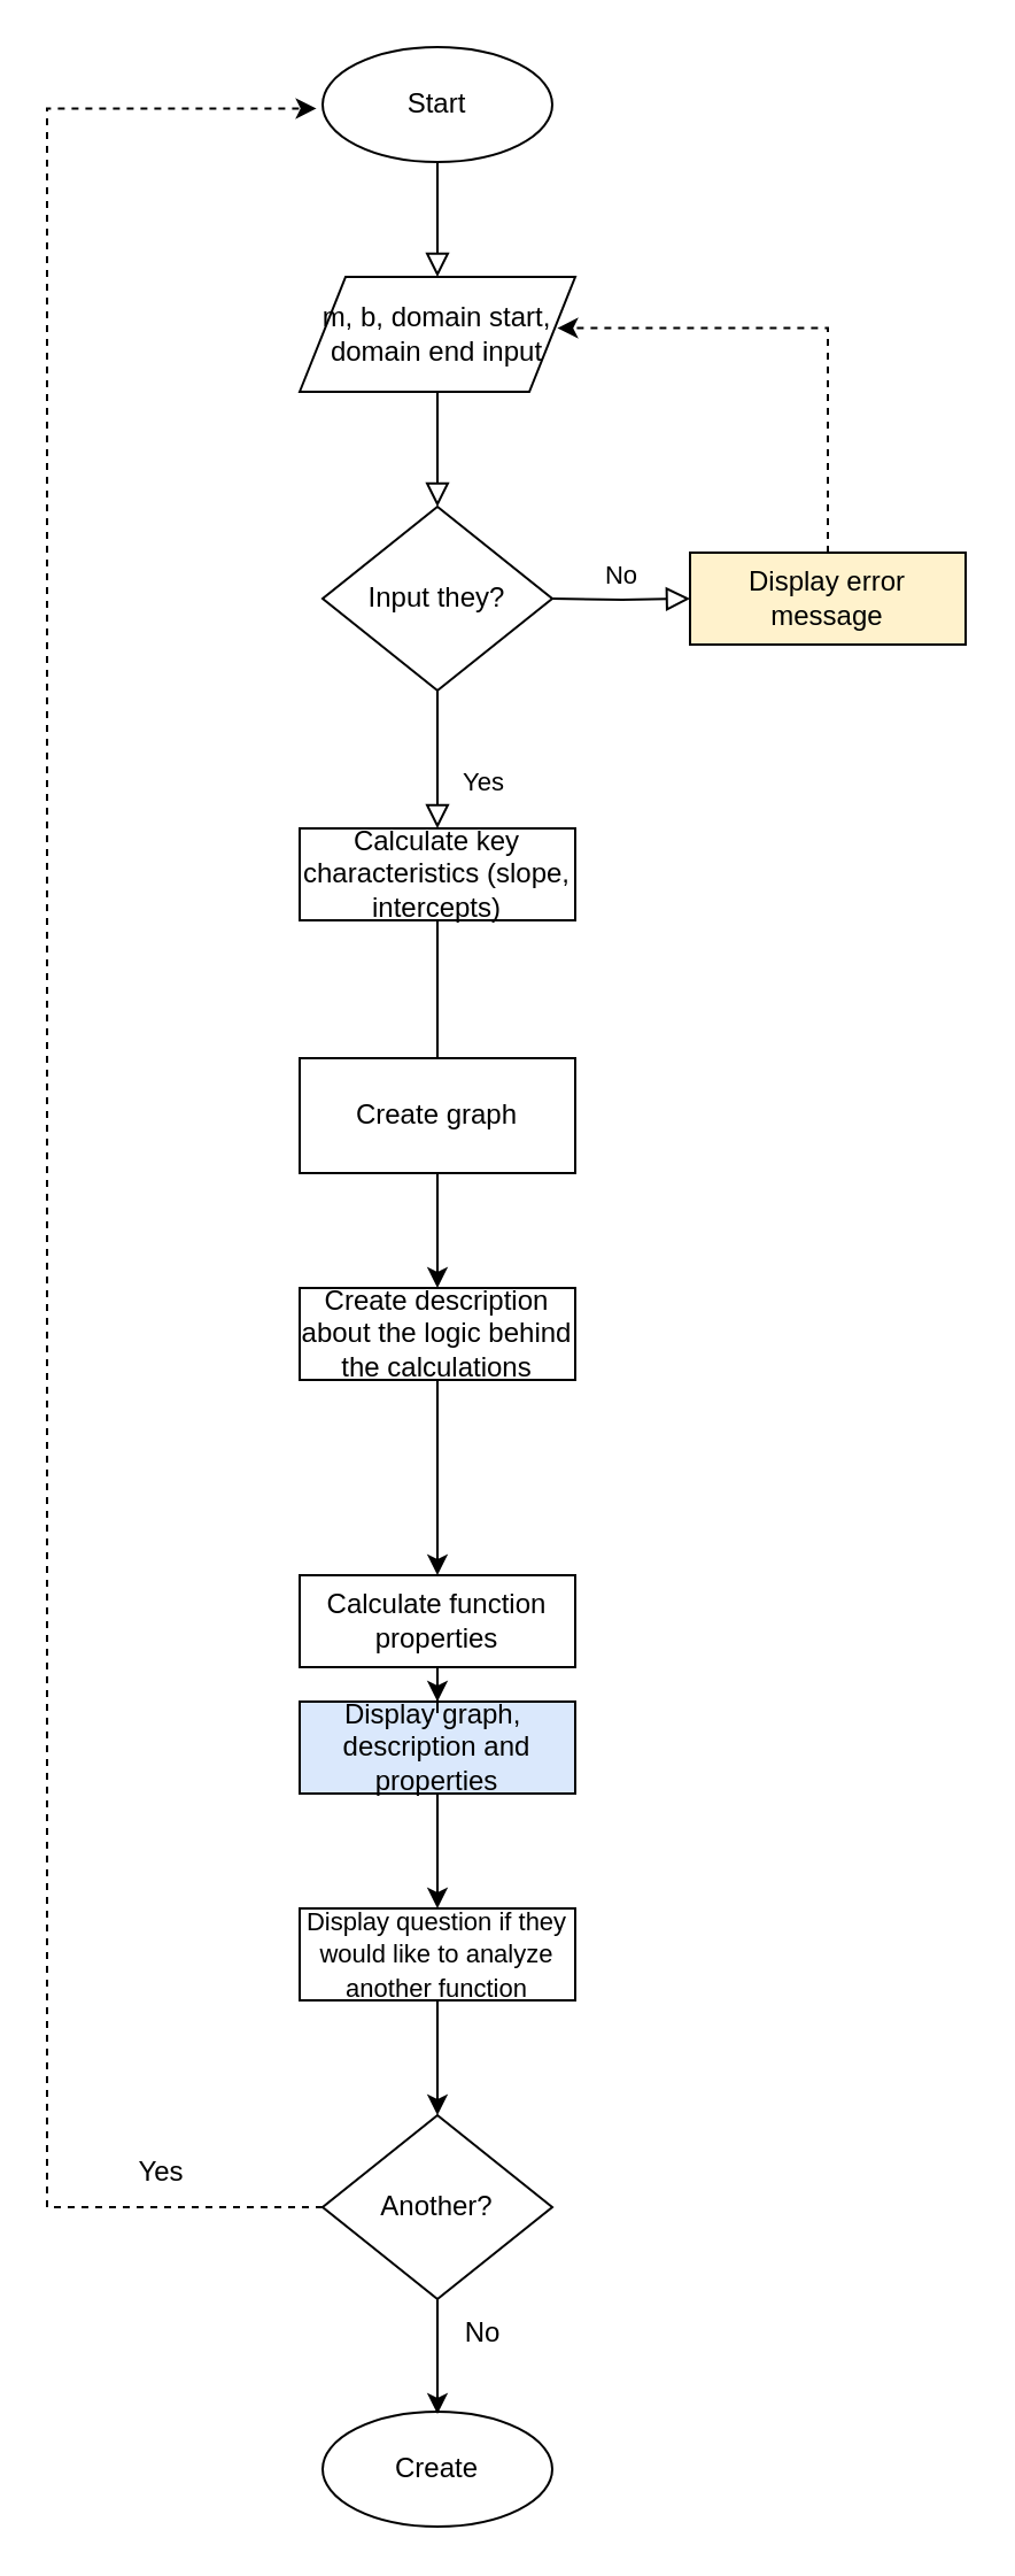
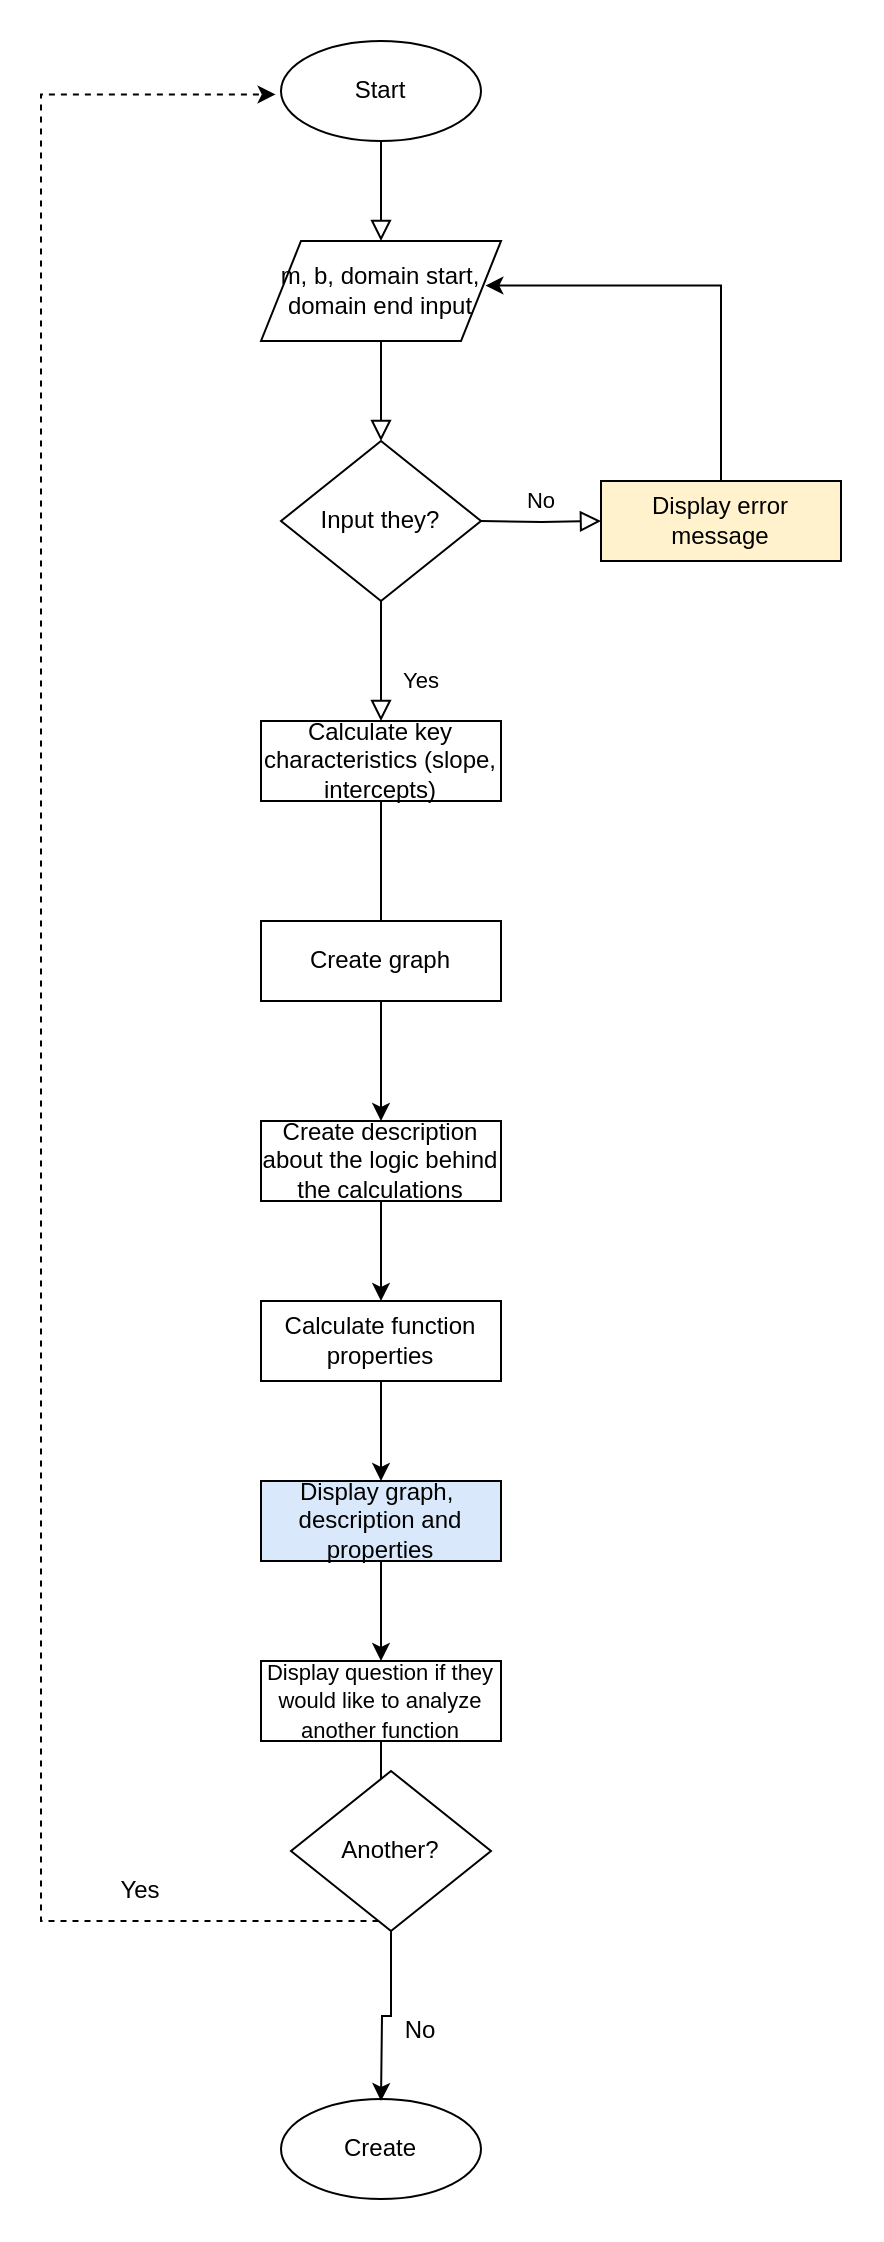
  <mxCell id="0" />
  <mxCell id="1" parent="0" />
  <mxCell id="2" value="" style="rounded=0;html=1;jettySize=auto;orthogonalLoop=1;fontSize=11;endArrow=block;endFill=0;endSize=8;strokeWidth=1;shadow=0;labelBackgroundColor=none;edgeStyle=orthogonalEdgeStyle;" parent="1" edge="1"><mxGeometry relative="1" as="geometry"><mxPoint x="190" y="70" as="sourcePoint" /><mxPoint x="190" y="120" as="targetPoint" /></mxGeometry></mxCell>
  <mxCell id="3" value="" style="rounded=0;html=1;jettySize=auto;orthogonalLoop=1;fontSize=11;endArrow=block;endFill=0;endSize=8;strokeWidth=1;shadow=0;labelBackgroundColor=none;edgeStyle=orthogonalEdgeStyle;exitX=0.5;exitY=1;exitDx=0;exitDy=0;" parent="1" source="9" edge="1"><mxGeometry y="20" relative="1" as="geometry"><mxPoint as="offset" /><mxPoint x="190" y="180" as="sourcePoint" /><mxPoint x="190" y="220" as="targetPoint" /></mxGeometry></mxCell>
  <mxCell id="4" value="Yes" style="rounded=0;html=1;jettySize=auto;orthogonalLoop=1;fontSize=11;endArrow=block;endFill=0;endSize=8;strokeWidth=1;shadow=0;labelBackgroundColor=none;edgeStyle=orthogonalEdgeStyle;" parent="1" edge="1"><mxGeometry x="0.333" y="20" relative="1" as="geometry"><mxPoint as="offset" /><mxPoint x="190" y="300" as="sourcePoint" /><mxPoint x="190" y="360" as="targetPoint" /></mxGeometry></mxCell>
  <mxCell id="5" value="No" style="edgeStyle=orthogonalEdgeStyle;rounded=0;html=1;jettySize=auto;orthogonalLoop=1;fontSize=11;endArrow=block;endFill=0;endSize=8;strokeWidth=1;shadow=0;labelBackgroundColor=none;" parent="1" target="6" edge="1"><mxGeometry y="10" relative="1" as="geometry"><mxPoint as="offset" /><mxPoint x="240" y="260" as="sourcePoint" /></mxGeometry></mxCell>
  <mxCell id="6" value="Display error message" style="rounded=1;whiteSpace=wrap;html=1;fontSize=12;glass=0;strokeWidth=1;shadow=0;arcSize=0;fillColor=#fff2cc;" parent="1" vertex="1"><mxGeometry x="300" y="240" width="120" height="40" as="geometry" /></mxCell>
  <mxCell id="7" value="Start" style="ellipse;whiteSpace=wrap;html=1;" vertex="1" parent="1"><mxGeometry x="140" y="20" width="100" height="50" as="geometry" /></mxCell>
  <mxCell id="8" value="Create" style="ellipse;whiteSpace=wrap;html=1;" vertex="1" parent="1"><mxGeometry x="140" y="1049" width="100" height="50" as="geometry" /></mxCell>
  <mxCell id="9" value="m, b, domain start, domain end input" style="shape=parallelogram;perimeter=parallelogramPerimeter;whiteSpace=wrap;html=1;fixedSize=1;" vertex="1" parent="1"><mxGeometry x="130" y="120" width="120" height="50" as="geometry" /></mxCell>
  <mxCell id="10" value="Input they?" style="rhombus;whiteSpace=wrap;html=1;" vertex="1" parent="1"><mxGeometry x="140" y="220" width="100" height="80" as="geometry" /></mxCell>
- <mxCell id="11" style="edgeStyle=orthogonalEdgeStyle;rounded=0;orthogonalLoop=1;jettySize=auto;html=1;entryX=0.935;entryY=0.446;entryDx=0;entryDy=0;entryPerimeter=0;dashed=1;" edge="1" parent="1" source="6" target="9"><mxGeometry relative="1" as="geometry"><Array as="points"><mxPoint x="360" y="142" /><mxPoint x="242" y="142" /></Array></mxGeometry></mxCell>
+ <mxCell id="11" style="edgeStyle=orthogonalEdgeStyle;rounded=0;orthogonalLoop=1;jettySize=auto;html=1;entryX=0.935;entryY=0.446;entryDx=0;entryDy=0;entryPerimeter=0;" edge="1" parent="1" source="6" target="9"><mxGeometry relative="1" as="geometry"><Array as="points"><mxPoint x="360" y="142" /><mxPoint x="242" y="142" /></Array></mxGeometry></mxCell>
  <mxCell id="12" style="edgeStyle=orthogonalEdgeStyle;rounded=0;orthogonalLoop=1;jettySize=auto;html=1;entryX=0.5;entryY=0;entryDx=0;entryDy=0;endArrow=none;" edge="1" parent="1" source="13" target="15"><mxGeometry relative="1" as="geometry" /></mxCell>
  <mxCell id="13" value="Calculate key characteristics (slope, intercepts)" style="rounded=1;whiteSpace=wrap;html=1;fontSize=12;glass=0;strokeWidth=1;shadow=0;arcSize=0;" vertex="1" parent="1"><mxGeometry x="130" y="360" width="120" height="40" as="geometry" /></mxCell>
  <mxCell id="14" style="edgeStyle=orthogonalEdgeStyle;rounded=0;orthogonalLoop=1;jettySize=auto;html=1;entryX=0.5;entryY=0;entryDx=0;entryDy=0;" edge="1" parent="1" source="15" target="17"><mxGeometry relative="1" as="geometry" /></mxCell>
- <mxCell id="15" value="Create graph" style="rounded=1;whiteSpace=wrap;html=1;fontSize=12;glass=0;strokeWidth=1;shadow=0;arcSize=0;" vertex="1" parent="1"><mxGeometry x="130" y="460" width="120" height="50" as="geometry" /></mxCell>
+ <mxCell id="15" value="Create graph" style="rounded=1;whiteSpace=wrap;html=1;fontSize=12;glass=0;strokeWidth=1;shadow=0;arcSize=0;" vertex="1" parent="1"><mxGeometry x="130" y="460" width="120" height="40" as="geometry" /></mxCell>
  <mxCell id="16" style="edgeStyle=orthogonalEdgeStyle;rounded=0;orthogonalLoop=1;jettySize=auto;html=1;entryX=0.5;entryY=0;entryDx=0;entryDy=0;" edge="1" parent="1" source="17" target="23"><mxGeometry relative="1" as="geometry" /></mxCell>
  <mxCell id="17" value="Create description about the logic behind the calculations" style="rounded=1;whiteSpace=wrap;html=1;fontSize=12;glass=0;strokeWidth=1;shadow=0;arcSize=0;" vertex="1" parent="1"><mxGeometry x="130" y="560" width="120" height="40" as="geometry" /></mxCell>
  <mxCell id="18" style="edgeStyle=orthogonalEdgeStyle;rounded=0;orthogonalLoop=1;jettySize=auto;html=1;entryX=0.5;entryY=0;entryDx=0;entryDy=0;" edge="1" parent="1" source="19" target="21"><mxGeometry relative="1" as="geometry" /></mxCell>
  <mxCell id="19" value="Display graph,&amp;nbsp; description and properties" style="rounded=1;whiteSpace=wrap;html=1;fontSize=12;glass=0;strokeWidth=1;shadow=0;arcSize=0;fillColor=#dae8fc;" vertex="1" parent="1"><mxGeometry x="130" y="740" width="120" height="40" as="geometry" /></mxCell>
  <mxCell id="20" style="edgeStyle=orthogonalEdgeStyle;rounded=0;orthogonalLoop=1;jettySize=auto;html=1;entryX=0.5;entryY=0;entryDx=0;entryDy=0;" edge="1" parent="1" source="21" target="26"><mxGeometry relative="1" as="geometry" /></mxCell>
  <mxCell id="21" value="&lt;font style=&quot;font-size: 11px;&quot;&gt;Display question if they would like to analyze another function&lt;/font&gt;" style="rounded=1;whiteSpace=wrap;html=1;fontSize=12;glass=0;strokeWidth=1;shadow=0;arcSize=0;" vertex="1" parent="1"><mxGeometry x="130" y="830" width="120" height="40" as="geometry" /></mxCell>
  <mxCell id="22" style="edgeStyle=orthogonalEdgeStyle;rounded=0;orthogonalLoop=1;jettySize=auto;html=1;entryX=0.5;entryY=0;entryDx=0;entryDy=0;" edge="1" parent="1" source="23" target="19"><mxGeometry relative="1" as="geometry" /></mxCell>
- <mxCell id="23" value="Calculate function properties" style="rounded=1;whiteSpace=wrap;html=1;fontSize=12;glass=0;strokeWidth=1;shadow=0;arcSize=0;" vertex="1" parent="1"><mxGeometry x="130" y="685" width="120" height="40" as="geometry" /></mxCell>
+ <mxCell id="23" value="Calculate function properties" style="rounded=1;whiteSpace=wrap;html=1;fontSize=12;glass=0;strokeWidth=1;shadow=0;arcSize=0;" vertex="1" parent="1"><mxGeometry x="130" y="650" width="120" height="40" as="geometry" /></mxCell>
  <mxCell id="24" style="edgeStyle=orthogonalEdgeStyle;rounded=0;orthogonalLoop=1;jettySize=auto;html=1;entryX=-0.027;entryY=0.534;entryDx=0;entryDy=0;entryPerimeter=0;dashed=1;" edge="1" parent="1" source="26" target="7"><mxGeometry relative="1" as="geometry"><Array as="points"><mxPoint x="20" y="960" /><mxPoint x="20" y="47" /><mxPoint x="137" y="47" /></Array></mxGeometry></mxCell>
  <mxCell id="25" style="edgeStyle=orthogonalEdgeStyle;rounded=0;orthogonalLoop=1;jettySize=auto;html=1;" edge="1" parent="1" source="26"><mxGeometry relative="1" as="geometry"><mxPoint x="190" y="1050" as="targetPoint" /></mxGeometry></mxCell>
- <mxCell id="26" value="Another?" style="rhombus;whiteSpace=wrap;html=1;" vertex="1" parent="1"><mxGeometry x="140" y="920" width="100" height="80" as="geometry" /></mxCell>
+ <mxCell id="26" value="Another?" style="rhombus;whiteSpace=wrap;html=1;" vertex="1" parent="1"><mxGeometry x="145" y="885" width="100" height="80" as="geometry" /></mxCell>
  <mxCell id="27" value="No" style="text;html=1;align=center;verticalAlign=middle;whiteSpace=wrap;rounded=0;" vertex="1" parent="1"><mxGeometry x="180" y="1000" width="60" height="30" as="geometry" /></mxCell>
  <mxCell id="28" value="Yes" style="text;html=1;align=center;verticalAlign=middle;whiteSpace=wrap;rounded=0;" vertex="1" parent="1"><mxGeometry x="40" y="930" width="60" height="30" as="geometry" /></mxCell>
